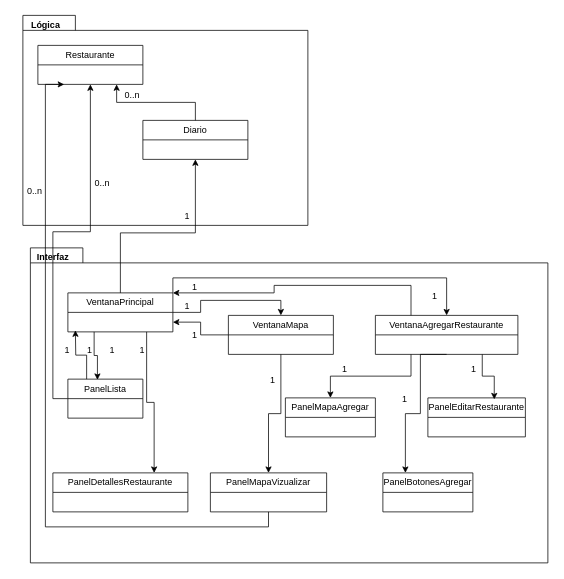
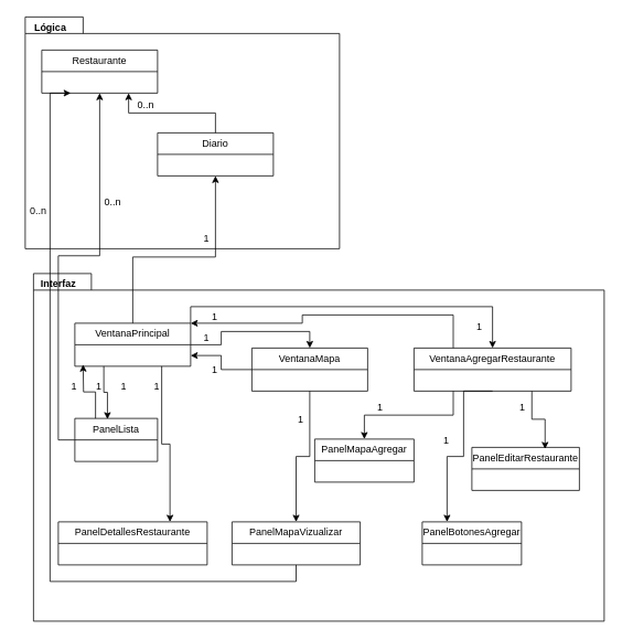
  <mxCell id="0" />
  <mxCell id="1" parent="0" />
  <mxCell id="2" value="" style="shape=folder;fontStyle=1;spacingTop=10;tabWidth=70;tabHeight=20;tabPosition=left;html=1;whiteSpace=wrap;" vertex="1" parent="1"><mxGeometry x="30" y="20" width="380" height="280" as="geometry" /></mxCell>
  <mxCell id="3" value="" style="shape=folder;fontStyle=1;spacingTop=10;tabWidth=70;tabHeight=20;tabPosition=left;html=1;whiteSpace=wrap;" vertex="1" parent="1"><mxGeometry x="40" y="330" width="690" height="420" as="geometry" /></mxCell>
  <mxCell id="4" value="Lógica" style="text;align=center;fontStyle=1;verticalAlign=middle;spacingLeft=3;spacingRight=3;strokeColor=none;rotatable=0;points=[[0,0.5],[1,0.5]];portConstraint=eastwest;html=1;" vertex="1" parent="1"><mxGeometry x="20" y="20" width="80" height="26" as="geometry" /></mxCell>
  <mxCell id="5" value="Interfaz" style="text;align=center;fontStyle=1;verticalAlign=middle;spacingLeft=3;spacingRight=3;strokeColor=none;rotatable=0;points=[[0,0.5],[1,0.5]];portConstraint=eastwest;html=1;" vertex="1" parent="1"><mxGeometry x="30" y="330" width="80" height="26" as="geometry" /></mxCell>
  <mxCell id="6" value="Restaurante" style="swimlane;fontStyle=0;childLayout=stackLayout;horizontal=1;startSize=26;fillColor=none;horizontalStack=0;resizeParent=1;resizeParentMax=0;resizeLast=0;collapsible=1;marginBottom=0;whiteSpace=wrap;html=1;" vertex="1" parent="1"><mxGeometry x="50" y="60" width="140" height="52" as="geometry" /></mxCell>
  <mxCell id="7" style="edgeStyle=orthogonalEdgeStyle;rounded=0;orthogonalLoop=1;jettySize=auto;html=1;exitX=0.5;exitY=0;exitDx=0;exitDy=0;entryX=0.75;entryY=1;entryDx=0;entryDy=0;" edge="1" parent="1" source="8" target="6"><mxGeometry relative="1" as="geometry" /></mxCell>
  <mxCell id="8" value="Diario" style="swimlane;fontStyle=0;childLayout=stackLayout;horizontal=1;startSize=26;fillColor=none;horizontalStack=0;resizeParent=1;resizeParentMax=0;resizeLast=0;collapsible=1;marginBottom=0;whiteSpace=wrap;html=1;" vertex="1" parent="1"><mxGeometry x="190" y="160" width="140" height="52" as="geometry" /></mxCell>
  <mxCell id="9" value="0..n" style="text;strokeColor=none;fillColor=none;align=left;verticalAlign=top;spacingLeft=4;spacingRight=4;overflow=hidden;rotatable=0;points=[[0,0.5],[1,0.5]];portConstraint=eastwest;whiteSpace=wrap;html=1;" vertex="1" parent="1"><mxGeometry x="160" y="112" width="100" height="26" as="geometry" /></mxCell>
  <mxCell id="10" style="edgeStyle=orthogonalEdgeStyle;rounded=0;orthogonalLoop=1;jettySize=auto;html=1;entryX=0.5;entryY=1;entryDx=0;entryDy=0;" edge="1" parent="1" source="14" target="8"><mxGeometry relative="1" as="geometry"><Array as="points"><mxPoint x="160" y="310" /><mxPoint x="260" y="310" /></Array></mxGeometry></mxCell>
  <mxCell id="11" style="edgeStyle=orthogonalEdgeStyle;rounded=0;orthogonalLoop=1;jettySize=auto;html=1;entryX=0.5;entryY=0;entryDx=0;entryDy=0;" edge="1" parent="1" source="14" target="17"><mxGeometry relative="1" as="geometry" /></mxCell>
  <mxCell id="12" style="edgeStyle=orthogonalEdgeStyle;rounded=0;orthogonalLoop=1;jettySize=auto;html=1;exitX=1;exitY=0;exitDx=0;exitDy=0;entryX=0.5;entryY=0;entryDx=0;entryDy=0;" edge="1" parent="1" source="14" target="21"><mxGeometry relative="1" as="geometry" /></mxCell>
  <mxCell id="13" style="edgeStyle=orthogonalEdgeStyle;rounded=0;orthogonalLoop=1;jettySize=auto;html=1;exitX=0.75;exitY=1;exitDx=0;exitDy=0;entryX=0.75;entryY=0;entryDx=0;entryDy=0;" edge="1" parent="1" source="14" target="28"><mxGeometry relative="1" as="geometry" /></mxCell>
  <mxCell id="14" value="VentanaPrincipal" style="swimlane;fontStyle=0;childLayout=stackLayout;horizontal=1;startSize=26;fillColor=none;horizontalStack=0;resizeParent=1;resizeParentMax=0;resizeLast=0;collapsible=1;marginBottom=0;whiteSpace=wrap;html=1;" vertex="1" parent="1"><mxGeometry x="90" y="390" width="140" height="52" as="geometry" /></mxCell>
  <mxCell id="15" style="edgeStyle=orthogonalEdgeStyle;rounded=0;orthogonalLoop=1;jettySize=auto;html=1;exitX=0.5;exitY=1;exitDx=0;exitDy=0;" edge="1" parent="1" source="17" target="33"><mxGeometry relative="1" as="geometry" /></mxCell>
  <mxCell id="16" style="edgeStyle=orthogonalEdgeStyle;rounded=0;orthogonalLoop=1;jettySize=auto;html=1;exitX=0;exitY=0.5;exitDx=0;exitDy=0;entryX=1;entryY=0.75;entryDx=0;entryDy=0;" edge="1" parent="1" source="17" target="14"><mxGeometry relative="1" as="geometry" /></mxCell>
  <mxCell id="17" value="VentanaMapa" style="swimlane;fontStyle=0;childLayout=stackLayout;horizontal=1;startSize=26;fillColor=none;horizontalStack=0;resizeParent=1;resizeParentMax=0;resizeLast=0;collapsible=1;marginBottom=0;whiteSpace=wrap;html=1;" vertex="1" parent="1"><mxGeometry x="304" y="420" width="140" height="52" as="geometry" /></mxCell>
  <mxCell id="18" style="edgeStyle=orthogonalEdgeStyle;rounded=0;orthogonalLoop=1;jettySize=auto;html=1;exitX=0.25;exitY=0;exitDx=0;exitDy=0;" edge="1" parent="1" source="21" target="14"><mxGeometry relative="1" as="geometry"><Array as="points"><mxPoint x="548" y="380" /><mxPoint x="365" y="380" /><mxPoint x="365" y="390" /></Array></mxGeometry></mxCell>
  <mxCell id="19" style="edgeStyle=orthogonalEdgeStyle;rounded=0;orthogonalLoop=1;jettySize=auto;html=1;exitX=0.25;exitY=1;exitDx=0;exitDy=0;" edge="1" parent="1" source="21" target="35"><mxGeometry relative="1" as="geometry" /></mxCell>
  <mxCell id="20" style="edgeStyle=orthogonalEdgeStyle;rounded=0;orthogonalLoop=1;jettySize=auto;html=1;exitX=0.5;exitY=1;exitDx=0;exitDy=0;entryX=0.25;entryY=0;entryDx=0;entryDy=0;" edge="1" parent="1" source="21" target="36"><mxGeometry relative="1" as="geometry"><Array as="points"><mxPoint x="560" y="472" /><mxPoint x="560" y="551" /><mxPoint x="540" y="551" /></Array></mxGeometry></mxCell>
  <mxCell id="21" value="VentanaAgregarRestaurante" style="swimlane;fontStyle=0;childLayout=stackLayout;horizontal=1;startSize=26;fillColor=none;horizontalStack=0;resizeParent=1;resizeParentMax=0;resizeLast=0;collapsible=1;marginBottom=0;whiteSpace=wrap;html=1;" vertex="1" parent="1"><mxGeometry x="500" y="420" width="190" height="52" as="geometry" /></mxCell>
  <mxCell id="22" value="1" style="text;strokeColor=none;fillColor=none;align=left;verticalAlign=top;spacingLeft=4;spacingRight=4;overflow=hidden;rotatable=0;points=[[0,0.5],[1,0.5]];portConstraint=eastwest;whiteSpace=wrap;html=1;" vertex="1" parent="1"><mxGeometry x="240" y="274" width="100" height="26" as="geometry" /></mxCell>
  <mxCell id="23" value="1" style="text;strokeColor=none;fillColor=none;align=left;verticalAlign=top;spacingLeft=4;spacingRight=4;overflow=hidden;rotatable=0;points=[[0,0.5],[1,0.5]];portConstraint=eastwest;whiteSpace=wrap;html=1;" vertex="1" parent="1"><mxGeometry x="240" y="394" width="100" height="26" as="geometry" /></mxCell>
  <mxCell id="24" value="1" style="text;strokeColor=none;fillColor=none;align=left;verticalAlign=top;spacingLeft=4;spacingRight=4;overflow=hidden;rotatable=0;points=[[0,0.5],[1,0.5]];portConstraint=eastwest;whiteSpace=wrap;html=1;" vertex="1" parent="1"><mxGeometry x="570" y="380" width="100" height="26" as="geometry" /></mxCell>
  <mxCell id="25" style="edgeStyle=orthogonalEdgeStyle;rounded=0;orthogonalLoop=1;jettySize=auto;html=1;exitX=0;exitY=0.5;exitDx=0;exitDy=0;entryX=0.5;entryY=1;entryDx=0;entryDy=0;" edge="1" parent="1" source="27" target="6"><mxGeometry relative="1" as="geometry" /></mxCell>
  <mxCell id="26" style="edgeStyle=orthogonalEdgeStyle;rounded=0;orthogonalLoop=1;jettySize=auto;html=1;exitX=0.25;exitY=0;exitDx=0;exitDy=0;" edge="1" parent="1" source="27"><mxGeometry relative="1" as="geometry"><mxPoint x="100" y="440" as="targetPoint" /></mxGeometry></mxCell>
  <mxCell id="27" value="PanelLista" style="swimlane;fontStyle=0;childLayout=stackLayout;horizontal=1;startSize=26;fillColor=none;horizontalStack=0;resizeParent=1;resizeParentMax=0;resizeLast=0;collapsible=1;marginBottom=0;whiteSpace=wrap;html=1;" vertex="1" parent="1"><mxGeometry x="90" y="505" width="100" height="52" as="geometry" /></mxCell>
  <mxCell id="28" value="PanelDetallesRestaurante" style="swimlane;fontStyle=0;childLayout=stackLayout;horizontal=1;startSize=26;fillColor=none;horizontalStack=0;resizeParent=1;resizeParentMax=0;resizeLast=0;collapsible=1;marginBottom=0;whiteSpace=wrap;html=1;" vertex="1" parent="1"><mxGeometry x="70" y="630" width="180" height="52" as="geometry" /></mxCell>
  <mxCell id="29" value="1" style="text;strokeColor=none;fillColor=none;align=left;verticalAlign=top;spacingLeft=4;spacingRight=4;overflow=hidden;rotatable=0;points=[[0,0.5],[1,0.5]];portConstraint=eastwest;whiteSpace=wrap;html=1;" vertex="1" parent="1"><mxGeometry x="80" y="452" width="20" height="26" as="geometry" /></mxCell>
  <mxCell id="30" value="1" style="text;strokeColor=none;fillColor=none;align=left;verticalAlign=top;spacingLeft=4;spacingRight=4;overflow=hidden;rotatable=0;points=[[0,0.5],[1,0.5]];portConstraint=eastwest;whiteSpace=wrap;html=1;" vertex="1" parent="1"><mxGeometry x="140" y="452" width="100" height="26" as="geometry" /></mxCell>
  <mxCell id="31" value="1" style="text;strokeColor=none;fillColor=none;align=left;verticalAlign=top;spacingLeft=4;spacingRight=4;overflow=hidden;rotatable=0;points=[[0,0.5],[1,0.5]];portConstraint=eastwest;whiteSpace=wrap;html=1;" vertex="1" parent="1"><mxGeometry x="180" y="452" width="100" height="26" as="geometry" /></mxCell>
  <mxCell id="32" style="edgeStyle=orthogonalEdgeStyle;rounded=0;orthogonalLoop=1;jettySize=auto;html=1;exitX=0.5;exitY=1;exitDx=0;exitDy=0;entryX=0.25;entryY=1;entryDx=0;entryDy=0;" edge="1" parent="1" source="33" target="6"><mxGeometry relative="1" as="geometry"><Array as="points"><mxPoint x="358" y="702" /><mxPoint x="60" y="702" /><mxPoint x="60" y="112" /></Array></mxGeometry></mxCell>
  <mxCell id="33" value="PanelMapaVizualizar" style="swimlane;fontStyle=0;childLayout=stackLayout;horizontal=1;startSize=26;fillColor=none;horizontalStack=0;resizeParent=1;resizeParentMax=0;resizeLast=0;collapsible=1;marginBottom=0;whiteSpace=wrap;html=1;" vertex="1" parent="1"><mxGeometry x="280" y="630" width="155" height="52" as="geometry" /></mxCell>
  <mxCell id="34" value="1" style="text;strokeColor=none;fillColor=none;align=left;verticalAlign=top;spacingLeft=4;spacingRight=4;overflow=hidden;rotatable=0;points=[[0,0.5],[1,0.5]];portConstraint=eastwest;whiteSpace=wrap;html=1;" vertex="1" parent="1"><mxGeometry x="354" y="492" width="26" height="26" as="geometry" /></mxCell>
  <mxCell id="35" value="PanelMapaAgregar" style="swimlane;fontStyle=0;childLayout=stackLayout;horizontal=1;startSize=26;fillColor=none;horizontalStack=0;resizeParent=1;resizeParentMax=0;resizeLast=0;collapsible=1;marginBottom=0;whiteSpace=wrap;html=1;" vertex="1" parent="1"><mxGeometry x="380" y="530" width="120" height="52" as="geometry" /></mxCell>
  <mxCell id="36" value="PanelBotonesAgregar" style="swimlane;fontStyle=0;childLayout=stackLayout;horizontal=1;startSize=26;fillColor=none;horizontalStack=0;resizeParent=1;resizeParentMax=0;resizeLast=0;collapsible=1;marginBottom=0;whiteSpace=wrap;html=1;" vertex="1" parent="1"><mxGeometry x="510" y="630" width="120" height="52" as="geometry" /></mxCell>
- <mxCell id="37" value="PanelEditarRestaurante" style="swimlane;fontStyle=0;childLayout=stackLayout;horizontal=1;startSize=26;fillColor=none;horizontalStack=0;resizeParent=1;resizeParentMax=0;resizeLast=0;collapsible=1;marginBottom=0;whiteSpace=wrap;html=1;" vertex="1" parent="1"><mxGeometry x="570" y="530" width="130" height="52" as="geometry" /></mxCell>
+ <mxCell id="37" value="PanelEditarRestaurante" style="swimlane;fontStyle=0;childLayout=stackLayout;horizontal=1;startSize=26;fillColor=none;horizontalStack=0;resizeParent=1;resizeParentMax=0;resizeLast=0;collapsible=1;marginBottom=0;whiteSpace=wrap;html=1;" vertex="1" parent="1"><mxGeometry x="570" y="540" width="130" height="52" as="geometry" /></mxCell>
  <mxCell id="38" value="1" style="text;strokeColor=none;fillColor=none;align=left;verticalAlign=top;spacingLeft=4;spacingRight=4;overflow=hidden;rotatable=0;points=[[0,0.5],[1,0.5]];portConstraint=eastwest;whiteSpace=wrap;html=1;" vertex="1" parent="1"><mxGeometry x="250" y="433" width="20" height="26" as="geometry" /></mxCell>
  <mxCell id="39" value="0..n" style="text;strokeColor=none;fillColor=none;align=left;verticalAlign=top;spacingLeft=4;spacingRight=4;overflow=hidden;rotatable=0;points=[[0,0.5],[1,0.5]];portConstraint=eastwest;whiteSpace=wrap;html=1;" vertex="1" parent="1"><mxGeometry x="120" y="230" width="30" height="26" as="geometry" /></mxCell>
  <mxCell id="40" value="1" style="text;strokeColor=none;fillColor=none;align=left;verticalAlign=top;spacingLeft=4;spacingRight=4;overflow=hidden;rotatable=0;points=[[0,0.5],[1,0.5]];portConstraint=eastwest;whiteSpace=wrap;html=1;" vertex="1" parent="1"><mxGeometry x="250" y="368" width="100" height="26" as="geometry" /></mxCell>
  <mxCell id="41" style="edgeStyle=orthogonalEdgeStyle;rounded=0;orthogonalLoop=1;jettySize=auto;html=1;exitX=0.75;exitY=1;exitDx=0;exitDy=0;entryX=0.681;entryY=0.037;entryDx=0;entryDy=0;entryPerimeter=0;" edge="1" parent="1" source="21" target="37"><mxGeometry relative="1" as="geometry" /></mxCell>
  <mxCell id="42" style="edgeStyle=orthogonalEdgeStyle;rounded=0;orthogonalLoop=1;jettySize=auto;html=1;exitX=0.25;exitY=1;exitDx=0;exitDy=0;entryX=0.394;entryY=0.019;entryDx=0;entryDy=0;entryPerimeter=0;" edge="1" parent="1" source="14" target="27"><mxGeometry relative="1" as="geometry" /></mxCell>
  <mxCell id="43" value="1" style="text;strokeColor=none;fillColor=none;align=left;verticalAlign=top;spacingLeft=4;spacingRight=4;overflow=hidden;rotatable=0;points=[[0,0.5],[1,0.5]];portConstraint=eastwest;whiteSpace=wrap;html=1;" vertex="1" parent="1"><mxGeometry x="110" y="452" width="100" height="26" as="geometry" /></mxCell>
  <mxCell id="44" value="1" style="text;strokeColor=none;fillColor=none;align=left;verticalAlign=top;spacingLeft=4;spacingRight=4;overflow=hidden;rotatable=0;points=[[0,0.5],[1,0.5]];portConstraint=eastwest;whiteSpace=wrap;html=1;" vertex="1" parent="1"><mxGeometry x="450" y="478" width="26" height="26" as="geometry" /></mxCell>
  <mxCell id="45" value="1" style="text;strokeColor=none;fillColor=none;align=left;verticalAlign=top;spacingLeft=4;spacingRight=4;overflow=hidden;rotatable=0;points=[[0,0.5],[1,0.5]];portConstraint=eastwest;whiteSpace=wrap;html=1;" vertex="1" parent="1"><mxGeometry x="530" y="518" width="26" height="26" as="geometry" /></mxCell>
  <mxCell id="46" value="1" style="text;strokeColor=none;fillColor=none;align=left;verticalAlign=top;spacingLeft=4;spacingRight=4;overflow=hidden;rotatable=0;points=[[0,0.5],[1,0.5]];portConstraint=eastwest;whiteSpace=wrap;html=1;" vertex="1" parent="1"><mxGeometry x="622" y="478" width="26" height="26" as="geometry" /></mxCell>
  <mxCell id="47" value="0..n" style="text;strokeColor=none;fillColor=none;align=left;verticalAlign=top;spacingLeft=4;spacingRight=4;overflow=hidden;rotatable=0;points=[[0,0.5],[1,0.5]];portConstraint=eastwest;whiteSpace=wrap;html=1;" vertex="1" parent="1"><mxGeometry x="30" y="240" width="30" height="26" as="geometry" /></mxCell>
